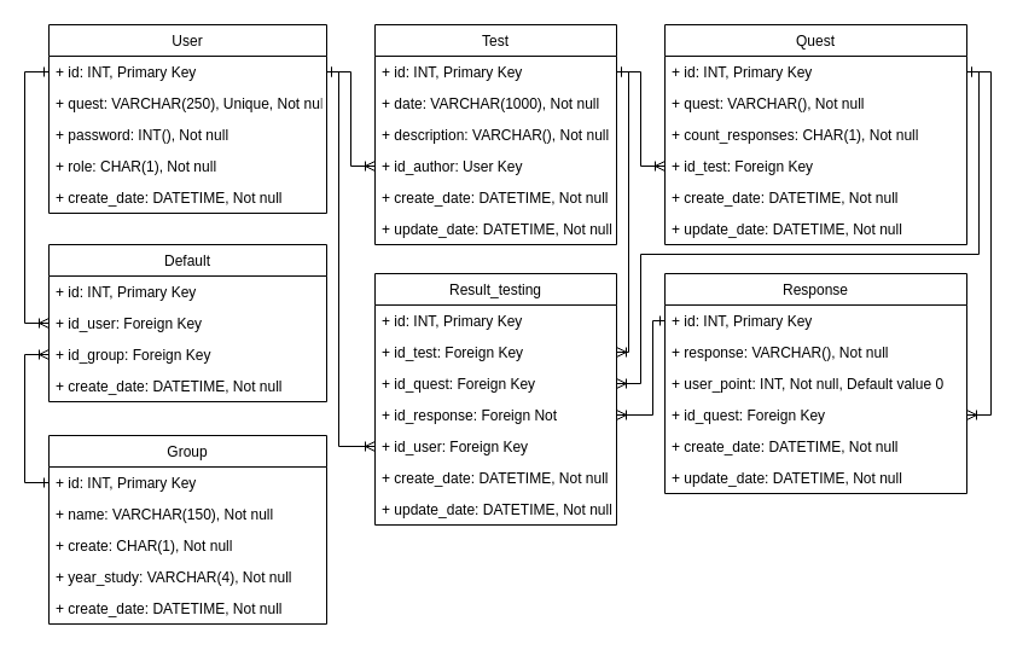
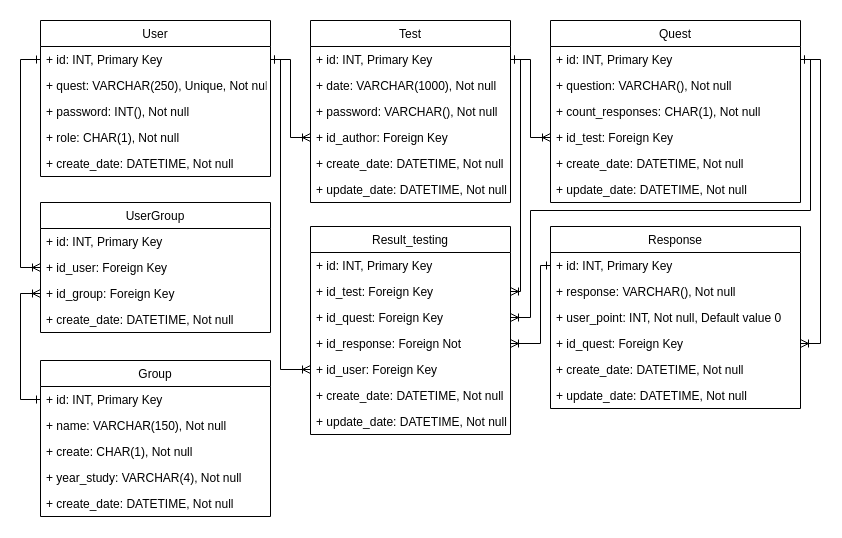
  <mxCell id="0" />
  <mxCell id="1" parent="0" />
  <mxCell id="2" value="User" style="swimlane;fontStyle=0;childLayout=stackLayout;horizontal=1;startSize=26;fillColor=none;horizontalStack=0;resizeParent=1;resizeParentMax=0;resizeLast=0;collapsible=1;marginBottom=0;" vertex="1" parent="1"><mxGeometry x="40" y="20" width="230" height="156" as="geometry" /></mxCell>
  <mxCell id="3" value="+ id: INT, Primary Key" style="text;strokeColor=none;fillColor=none;align=left;verticalAlign=top;spacingLeft=4;spacingRight=4;overflow=hidden;rotatable=0;points=[[0,0.5],[1,0.5]];portConstraint=eastwest;" vertex="1" parent="2"><mxGeometry y="26" width="230" height="26" as="geometry" /></mxCell>
  <mxCell id="4" value="+ quest: VARCHAR(250), Unique, Not null" style="text;strokeColor=none;fillColor=none;align=left;verticalAlign=top;spacingLeft=4;spacingRight=4;overflow=hidden;rotatable=0;points=[[0,0.5],[1,0.5]];portConstraint=eastwest;" vertex="1" parent="2"><mxGeometry y="52" width="230" height="26" as="geometry" /></mxCell>
  <mxCell id="5" value="+ password: INT(), Not null" style="text;strokeColor=none;fillColor=none;align=left;verticalAlign=top;spacingLeft=4;spacingRight=4;overflow=hidden;rotatable=0;points=[[0,0.5],[1,0.5]];portConstraint=eastwest;" vertex="1" parent="2"><mxGeometry y="78" width="230" height="26" as="geometry" /></mxCell>
  <mxCell id="6" value="+ role: CHAR(1), Not null" style="text;strokeColor=none;fillColor=none;align=left;verticalAlign=top;spacingLeft=4;spacingRight=4;overflow=hidden;rotatable=0;points=[[0,0.5],[1,0.5]];portConstraint=eastwest;" vertex="1" parent="2"><mxGeometry y="104" width="230" height="26" as="geometry" /></mxCell>
  <mxCell id="7" value="+ create_date: DATETIME, Not null" style="text;strokeColor=none;fillColor=none;align=left;verticalAlign=top;spacingLeft=4;spacingRight=4;overflow=hidden;rotatable=0;points=[[0,0.5],[1,0.5]];portConstraint=eastwest;fontSize=12;" vertex="1" parent="2"><mxGeometry y="130" width="230" height="26" as="geometry" /></mxCell>
  <mxCell id="8" value="Group" style="swimlane;fontStyle=0;childLayout=stackLayout;horizontal=1;startSize=26;fillColor=none;horizontalStack=0;resizeParent=1;resizeParentMax=0;resizeLast=0;collapsible=1;marginBottom=0;" vertex="1" parent="1"><mxGeometry x="40" y="360" width="230" height="156" as="geometry" /></mxCell>
  <mxCell id="9" value="+ id: INT, Primary Key" style="text;strokeColor=none;fillColor=none;align=left;verticalAlign=top;spacingLeft=4;spacingRight=4;overflow=hidden;rotatable=0;points=[[0,0.5],[1,0.5]];portConstraint=eastwest;" vertex="1" parent="8"><mxGeometry y="26" width="230" height="26" as="geometry" /></mxCell>
  <mxCell id="10" value="+ name: VARCHAR(150), Not null" style="text;strokeColor=none;fillColor=none;align=left;verticalAlign=top;spacingLeft=4;spacingRight=4;overflow=hidden;rotatable=0;points=[[0,0.5],[1,0.5]];portConstraint=eastwest;" vertex="1" parent="8"><mxGeometry y="52" width="230" height="26" as="geometry" /></mxCell>
  <mxCell id="11" value="+ create: CHAR(1), Not null" style="text;strokeColor=none;fillColor=none;align=left;verticalAlign=top;spacingLeft=4;spacingRight=4;overflow=hidden;rotatable=0;points=[[0,0.5],[1,0.5]];portConstraint=eastwest;" vertex="1" parent="8"><mxGeometry y="78" width="230" height="26" as="geometry" /></mxCell>
  <mxCell id="12" value="+ year_study: VARCHAR(4), Not null" style="text;strokeColor=none;fillColor=none;align=left;verticalAlign=top;spacingLeft=4;spacingRight=4;overflow=hidden;rotatable=0;points=[[0,0.5],[1,0.5]];portConstraint=eastwest;" vertex="1" parent="8"><mxGeometry y="104" width="230" height="26" as="geometry" /></mxCell>
  <mxCell id="13" value="+ create_date: DATETIME, Not null" style="text;strokeColor=none;fillColor=none;align=left;verticalAlign=top;spacingLeft=4;spacingRight=4;overflow=hidden;rotatable=0;points=[[0,0.5],[1,0.5]];portConstraint=eastwest;" vertex="1" parent="8"><mxGeometry y="130" width="230" height="26" as="geometry" /></mxCell>
  <mxCell id="14" value="Quest" style="swimlane;fontStyle=0;childLayout=stackLayout;horizontal=1;startSize=26;fillColor=none;horizontalStack=0;resizeParent=1;resizeParentMax=0;resizeLast=0;collapsible=1;marginBottom=0;" vertex="1" parent="1"><mxGeometry x="550" y="20" width="250" height="182" as="geometry" /></mxCell>
  <mxCell id="15" value="+ id: INT, Primary Key" style="text;strokeColor=none;fillColor=none;align=left;verticalAlign=top;spacingLeft=4;spacingRight=4;overflow=hidden;rotatable=0;points=[[0,0.5],[1,0.5]];portConstraint=eastwest;" vertex="1" parent="14"><mxGeometry y="26" width="250" height="26" as="geometry" /></mxCell>
- <mxCell id="16" value="+ quest: VARCHAR(), Not null" style="text;strokeColor=none;fillColor=none;align=left;verticalAlign=top;spacingLeft=4;spacingRight=4;overflow=hidden;rotatable=0;points=[[0,0.5],[1,0.5]];portConstraint=eastwest;" vertex="1" parent="14"><mxGeometry y="52" width="250" height="26" as="geometry" /></mxCell>
+ <mxCell id="16" value="+ question: VARCHAR(), Not null" style="text;strokeColor=none;fillColor=none;align=left;verticalAlign=top;spacingLeft=4;spacingRight=4;overflow=hidden;rotatable=0;points=[[0,0.5],[1,0.5]];portConstraint=eastwest;" vertex="1" parent="14"><mxGeometry y="52" width="250" height="26" as="geometry" /></mxCell>
  <mxCell id="17" value="+ count_responses: CHAR(1), Not null" style="text;strokeColor=none;fillColor=none;align=left;verticalAlign=top;spacingLeft=4;spacingRight=4;overflow=hidden;rotatable=0;points=[[0,0.5],[1,0.5]];portConstraint=eastwest;" vertex="1" parent="14"><mxGeometry y="78" width="250" height="26" as="geometry" /></mxCell>
  <mxCell id="18" value="+ id_test: Foreign Key" style="text;strokeColor=none;fillColor=none;align=left;verticalAlign=top;spacingLeft=4;spacingRight=4;overflow=hidden;rotatable=0;points=[[0,0.5],[1,0.5]];portConstraint=eastwest;" vertex="1" parent="14"><mxGeometry y="104" width="250" height="26" as="geometry" /></mxCell>
  <mxCell id="19" value="+ create_date: DATETIME, Not null" style="text;strokeColor=none;fillColor=none;align=left;verticalAlign=top;spacingLeft=4;spacingRight=4;overflow=hidden;rotatable=0;points=[[0,0.5],[1,0.5]];portConstraint=eastwest;" vertex="1" parent="14"><mxGeometry y="130" width="250" height="26" as="geometry" /></mxCell>
  <mxCell id="20" value="+ update_date: DATETIME, Not null" style="text;strokeColor=none;fillColor=none;align=left;verticalAlign=top;spacingLeft=4;spacingRight=4;overflow=hidden;rotatable=0;points=[[0,0.5],[1,0.5]];portConstraint=eastwest;" vertex="1" parent="14"><mxGeometry y="156" width="250" height="26" as="geometry" /></mxCell>
  <mxCell id="21" value="Response" style="swimlane;fontStyle=0;childLayout=stackLayout;horizontal=1;startSize=26;fillColor=none;horizontalStack=0;resizeParent=1;resizeParentMax=0;resizeLast=0;collapsible=1;marginBottom=0;" vertex="1" parent="1"><mxGeometry x="550" y="226" width="250" height="182" as="geometry" /></mxCell>
  <mxCell id="22" value="+ id: INT, Primary Key" style="text;strokeColor=none;fillColor=none;align=left;verticalAlign=top;spacingLeft=4;spacingRight=4;overflow=hidden;rotatable=0;points=[[0,0.5],[1,0.5]];portConstraint=eastwest;" vertex="1" parent="21"><mxGeometry y="26" width="250" height="26" as="geometry" /></mxCell>
  <mxCell id="23" value="+ response: VARCHAR(), Not null" style="text;strokeColor=none;fillColor=none;align=left;verticalAlign=top;spacingLeft=4;spacingRight=4;overflow=hidden;rotatable=0;points=[[0,0.5],[1,0.5]];portConstraint=eastwest;" vertex="1" parent="21"><mxGeometry y="52" width="250" height="26" as="geometry" /></mxCell>
  <mxCell id="24" value="+ user_point: INT, Not null, Default value 0" style="text;strokeColor=none;fillColor=none;align=left;verticalAlign=top;spacingLeft=4;spacingRight=4;overflow=hidden;rotatable=0;points=[[0,0.5],[1,0.5]];portConstraint=eastwest;" vertex="1" parent="21"><mxGeometry y="78" width="250" height="26" as="geometry" /></mxCell>
  <mxCell id="25" value="+ id_quest: Foreign Key" style="text;strokeColor=none;fillColor=none;align=left;verticalAlign=top;spacingLeft=4;spacingRight=4;overflow=hidden;rotatable=0;points=[[0,0.5],[1,0.5]];portConstraint=eastwest;" vertex="1" parent="21"><mxGeometry y="104" width="250" height="26" as="geometry" /></mxCell>
  <mxCell id="26" value="+ create_date: DATETIME, Not null" style="text;strokeColor=none;fillColor=none;align=left;verticalAlign=top;spacingLeft=4;spacingRight=4;overflow=hidden;rotatable=0;points=[[0,0.5],[1,0.5]];portConstraint=eastwest;" vertex="1" parent="21"><mxGeometry y="130" width="250" height="26" as="geometry" /></mxCell>
  <mxCell id="27" value="+ update_date: DATETIME, Not null" style="text;strokeColor=none;fillColor=none;align=left;verticalAlign=top;spacingLeft=4;spacingRight=4;overflow=hidden;rotatable=0;points=[[0,0.5],[1,0.5]];portConstraint=eastwest;" vertex="1" parent="21"><mxGeometry y="156" width="250" height="26" as="geometry" /></mxCell>
  <mxCell id="28" value="Result_testing" style="swimlane;fontStyle=0;childLayout=stackLayout;horizontal=1;startSize=26;fillColor=none;horizontalStack=0;resizeParent=1;resizeParentMax=0;resizeLast=0;collapsible=1;marginBottom=0;" vertex="1" parent="1"><mxGeometry x="310" y="226" width="200" height="208" as="geometry" /></mxCell>
  <mxCell id="29" value="+ id: INT, Primary Key" style="text;strokeColor=none;fillColor=none;align=left;verticalAlign=top;spacingLeft=4;spacingRight=4;overflow=hidden;rotatable=0;points=[[0,0.5],[1,0.5]];portConstraint=eastwest;" vertex="1" parent="28"><mxGeometry y="26" width="200" height="26" as="geometry" /></mxCell>
  <mxCell id="30" value="+ id_test: Foreign Key" style="text;strokeColor=none;fillColor=none;align=left;verticalAlign=top;spacingLeft=4;spacingRight=4;overflow=hidden;rotatable=0;points=[[0,0.5],[1,0.5]];portConstraint=eastwest;" vertex="1" parent="28"><mxGeometry y="52" width="200" height="26" as="geometry" /></mxCell>
  <mxCell id="31" value="+ id_quest: Foreign Key" style="text;strokeColor=none;fillColor=none;align=left;verticalAlign=top;spacingLeft=4;spacingRight=4;overflow=hidden;rotatable=0;points=[[0,0.5],[1,0.5]];portConstraint=eastwest;" vertex="1" parent="28"><mxGeometry y="78" width="200" height="26" as="geometry" /></mxCell>
  <mxCell id="32" value="+ id_response: Foreign Not" style="text;strokeColor=none;fillColor=none;align=left;verticalAlign=top;spacingLeft=4;spacingRight=4;overflow=hidden;rotatable=0;points=[[0,0.5],[1,0.5]];portConstraint=eastwest;" vertex="1" parent="28"><mxGeometry y="104" width="200" height="26" as="geometry" /></mxCell>
  <mxCell id="33" value="+ id_user: Foreign Key" style="text;strokeColor=none;fillColor=none;align=left;verticalAlign=top;spacingLeft=4;spacingRight=4;overflow=hidden;rotatable=0;points=[[0,0.5],[1,0.5]];portConstraint=eastwest;" vertex="1" parent="28"><mxGeometry y="130" width="200" height="26" as="geometry" /></mxCell>
  <mxCell id="34" value="+ create_date: DATETIME, Not null" style="text;strokeColor=none;fillColor=none;align=left;verticalAlign=top;spacingLeft=4;spacingRight=4;overflow=hidden;rotatable=0;points=[[0,0.5],[1,0.5]];portConstraint=eastwest;" vertex="1" parent="28"><mxGeometry y="156" width="200" height="26" as="geometry" /></mxCell>
  <mxCell id="35" value="+ update_date: DATETIME, Not null" style="text;strokeColor=none;fillColor=none;align=left;verticalAlign=top;spacingLeft=4;spacingRight=4;overflow=hidden;rotatable=0;points=[[0,0.5],[1,0.5]];portConstraint=eastwest;" vertex="1" parent="28"><mxGeometry y="182" width="200" height="26" as="geometry" /></mxCell>
  <mxCell id="36" value="Test" style="swimlane;fontStyle=0;childLayout=stackLayout;horizontal=1;startSize=26;fillColor=none;horizontalStack=0;resizeParent=1;resizeParentMax=0;resizeLast=0;collapsible=1;marginBottom=0;" vertex="1" parent="1"><mxGeometry x="310" y="20" width="200" height="182" as="geometry" /></mxCell>
  <mxCell id="37" value="+ id: INT, Primary Key" style="text;strokeColor=none;fillColor=none;align=left;verticalAlign=top;spacingLeft=4;spacingRight=4;overflow=hidden;rotatable=0;points=[[0,0.5],[1,0.5]];portConstraint=eastwest;" vertex="1" parent="36"><mxGeometry y="26" width="200" height="26" as="geometry" /></mxCell>
  <mxCell id="38" value="+ date: VARCHAR(1000), Not null" style="text;strokeColor=none;fillColor=none;align=left;verticalAlign=top;spacingLeft=4;spacingRight=4;overflow=hidden;rotatable=0;points=[[0,0.5],[1,0.5]];portConstraint=eastwest;" vertex="1" parent="36"><mxGeometry y="52" width="200" height="26" as="geometry" /></mxCell>
- <mxCell id="39" value="+ description: VARCHAR(), Not null" style="text;strokeColor=none;fillColor=none;align=left;verticalAlign=top;spacingLeft=4;spacingRight=4;overflow=hidden;rotatable=0;points=[[0,0.5],[1,0.5]];portConstraint=eastwest;" vertex="1" parent="36"><mxGeometry y="78" width="200" height="26" as="geometry" /></mxCell>
- <mxCell id="40" value="+ id_author: User Key" style="text;strokeColor=none;fillColor=none;align=left;verticalAlign=top;spacingLeft=4;spacingRight=4;overflow=hidden;rotatable=0;points=[[0,0.5],[1,0.5]];portConstraint=eastwest;" vertex="1" parent="36"><mxGeometry y="104" width="200" height="26" as="geometry" /></mxCell>
+ <mxCell id="39" value="+ password: VARCHAR(), Not null" style="text;strokeColor=none;fillColor=none;align=left;verticalAlign=top;spacingLeft=4;spacingRight=4;overflow=hidden;rotatable=0;points=[[0,0.5],[1,0.5]];portConstraint=eastwest;" vertex="1" parent="36"><mxGeometry y="78" width="200" height="26" as="geometry" /></mxCell>
+ <mxCell id="40" value="+ id_author: Foreign Key" style="text;strokeColor=none;fillColor=none;align=left;verticalAlign=top;spacingLeft=4;spacingRight=4;overflow=hidden;rotatable=0;points=[[0,0.5],[1,0.5]];portConstraint=eastwest;" vertex="1" parent="36"><mxGeometry y="104" width="200" height="26" as="geometry" /></mxCell>
  <mxCell id="41" value="+ create_date: DATETIME, Not null" style="text;strokeColor=none;fillColor=none;align=left;verticalAlign=top;spacingLeft=4;spacingRight=4;overflow=hidden;rotatable=0;points=[[0,0.5],[1,0.5]];portConstraint=eastwest;" vertex="1" parent="36"><mxGeometry y="130" width="200" height="26" as="geometry" /></mxCell>
  <mxCell id="42" value="+ update_date: DATETIME, Not null" style="text;strokeColor=none;fillColor=none;align=left;verticalAlign=top;spacingLeft=4;spacingRight=4;overflow=hidden;rotatable=0;points=[[0,0.5],[1,0.5]];portConstraint=eastwest;" vertex="1" parent="36"><mxGeometry y="156" width="200" height="26" as="geometry" /></mxCell>
- <mxCell id="43" value="Default" style="swimlane;fontStyle=0;childLayout=stackLayout;horizontal=1;startSize=26;fillColor=none;horizontalStack=0;resizeParent=1;resizeParentMax=0;resizeLast=0;collapsible=1;marginBottom=0;" vertex="1" parent="1"><mxGeometry x="40" y="202" width="230" height="130" as="geometry" /></mxCell>
+ <mxCell id="43" value="UserGroup" style="swimlane;fontStyle=0;childLayout=stackLayout;horizontal=1;startSize=26;fillColor=none;horizontalStack=0;resizeParent=1;resizeParentMax=0;resizeLast=0;collapsible=1;marginBottom=0;" vertex="1" parent="1"><mxGeometry x="40" y="202" width="230" height="130" as="geometry" /></mxCell>
  <mxCell id="44" value="+ id: INT, Primary Key" style="text;strokeColor=none;fillColor=none;align=left;verticalAlign=top;spacingLeft=4;spacingRight=4;overflow=hidden;rotatable=0;points=[[0,0.5],[1,0.5]];portConstraint=eastwest;" vertex="1" parent="43"><mxGeometry y="26" width="230" height="26" as="geometry" /></mxCell>
  <mxCell id="45" value="+ id_user: Foreign Key" style="text;strokeColor=none;fillColor=none;align=left;verticalAlign=top;spacingLeft=4;spacingRight=4;overflow=hidden;rotatable=0;points=[[0,0.5],[1,0.5]];portConstraint=eastwest;" vertex="1" parent="43"><mxGeometry y="52" width="230" height="26" as="geometry" /></mxCell>
  <mxCell id="46" value="+ id_group: Foreign Key" style="text;strokeColor=none;fillColor=none;align=left;verticalAlign=top;spacingLeft=4;spacingRight=4;overflow=hidden;rotatable=0;points=[[0,0.5],[1,0.5]];portConstraint=eastwest;" vertex="1" parent="43"><mxGeometry y="78" width="230" height="26" as="geometry" /></mxCell>
  <mxCell id="47" value="+ create_date: DATETIME, Not null" style="text;strokeColor=none;fillColor=none;align=left;verticalAlign=top;spacingLeft=4;spacingRight=4;overflow=hidden;rotatable=0;points=[[0,0.5],[1,0.5]];portConstraint=eastwest;" vertex="1" parent="43"><mxGeometry y="104" width="230" height="26" as="geometry" /></mxCell>
  <mxCell id="48" value="" style="edgeStyle=orthogonalEdgeStyle;fontSize=12;html=1;endArrow=ERoneToMany;startArrow=ERone;rounded=0;startFill=0;endFill=0;entryX=0;entryY=0.5;entryDx=0;entryDy=0;exitX=0;exitY=0.5;exitDx=0;exitDy=0;" edge="1" parent="1" source="9" target="46"><mxGeometry width="100" height="100" relative="1" as="geometry"><mxPoint x="-20" y="450" as="sourcePoint" /><mxPoint x="-130" y="440" as="targetPoint" /><Array as="points"><mxPoint x="20" y="399" /><mxPoint x="20" y="293" /></Array></mxGeometry></mxCell>
  <mxCell id="49" value="" style="edgeStyle=orthogonalEdgeStyle;fontSize=12;html=1;endArrow=ERoneToMany;startArrow=ERone;rounded=0;startFill=0;endFill=0;entryX=0;entryY=0.5;entryDx=0;entryDy=0;exitX=0;exitY=0.5;exitDx=0;exitDy=0;" edge="1" parent="1" source="3" target="45"><mxGeometry width="100" height="100" relative="1" as="geometry"><mxPoint x="-10" y="332" as="sourcePoint" /><mxPoint x="-10" y="226" as="targetPoint" /><Array as="points"><mxPoint x="20" y="59" /><mxPoint x="20" y="267" /></Array></mxGeometry></mxCell>
  <mxCell id="50" value="" style="edgeStyle=orthogonalEdgeStyle;fontSize=12;html=1;endArrow=ERoneToMany;startArrow=ERone;rounded=0;startFill=0;endFill=0;entryX=0;entryY=0.5;entryDx=0;entryDy=0;exitX=1;exitY=0.5;exitDx=0;exitDy=0;" edge="1" parent="1" source="3" target="40"><mxGeometry width="100" height="100" relative="1" as="geometry"><mxPoint x="350" y="430" as="sourcePoint" /><mxPoint x="350" y="638" as="targetPoint" /><Array as="points"><mxPoint x="290" y="59" /><mxPoint x="290" y="137" /></Array></mxGeometry></mxCell>
  <mxCell id="51" value="" style="edgeStyle=orthogonalEdgeStyle;fontSize=12;html=1;endArrow=ERoneToMany;startArrow=ERone;rounded=0;startFill=0;endFill=0;exitX=1;exitY=0.5;exitDx=0;exitDy=0;entryX=0;entryY=0.5;entryDx=0;entryDy=0;" edge="1" parent="1" source="37" target="18"><mxGeometry width="100" height="100" relative="1" as="geometry"><mxPoint x="530" y="130" as="sourcePoint" /><mxPoint x="560" y="220" as="targetPoint" /><Array as="points"><mxPoint x="530" y="59" /><mxPoint x="530" y="137" /></Array></mxGeometry></mxCell>
  <mxCell id="52" value="" style="edgeStyle=orthogonalEdgeStyle;fontSize=12;html=1;endArrow=ERoneToMany;startArrow=ERone;rounded=0;startFill=0;endFill=0;exitX=1;exitY=0.5;exitDx=0;exitDy=0;entryX=1;entryY=0.5;entryDx=0;entryDy=0;" edge="1" parent="1" source="15" target="25"><mxGeometry width="100" height="100" relative="1" as="geometry"><mxPoint x="820" y="59" as="sourcePoint" /><mxPoint x="860" y="137" as="targetPoint" /><Array as="points"><mxPoint x="820" y="59" /><mxPoint x="820" y="343" /></Array></mxGeometry></mxCell>
  <mxCell id="53" value="" style="edgeStyle=orthogonalEdgeStyle;fontSize=12;html=1;endArrow=ERoneToMany;startArrow=ERone;rounded=0;startFill=0;endFill=0;exitX=1;exitY=0.5;exitDx=0;exitDy=0;entryX=0;entryY=0.5;entryDx=0;entryDy=0;" edge="1" parent="1" source="3" target="33"><mxGeometry width="100" height="100" relative="1" as="geometry"><mxPoint x="530" y="470" as="sourcePoint" /><mxPoint x="570" y="548" as="targetPoint" /><Array as="points"><mxPoint x="280" y="59" /><mxPoint x="280" y="369" /></Array></mxGeometry></mxCell>
  <mxCell id="54" value="" style="edgeStyle=orthogonalEdgeStyle;fontSize=12;html=1;endArrow=ERoneToMany;startArrow=ERone;rounded=0;startFill=0;endFill=0;exitX=1;exitY=0.5;exitDx=0;exitDy=0;entryX=1;entryY=0.5;entryDx=0;entryDy=0;" edge="1" parent="1" source="37" target="30"><mxGeometry width="100" height="100" relative="1" as="geometry"><mxPoint x="510" y="148" as="sourcePoint" /><mxPoint x="550" y="226" as="targetPoint" /><Array as="points"><mxPoint x="520" y="59" /><mxPoint x="520" y="291" /></Array></mxGeometry></mxCell>
  <mxCell id="55" value="" style="edgeStyle=orthogonalEdgeStyle;fontSize=12;html=1;endArrow=ERoneToMany;startArrow=ERone;rounded=0;startFill=0;endFill=0;exitX=1;exitY=0.5;exitDx=0;exitDy=0;entryX=1;entryY=0.5;entryDx=0;entryDy=0;" edge="1" parent="1" source="15" target="31"><mxGeometry width="100" height="100" relative="1" as="geometry"><mxPoint x="570" y="460" as="sourcePoint" /><mxPoint x="610" y="538" as="targetPoint" /><Array as="points"><mxPoint x="810" y="59" /><mxPoint x="810" y="210" /><mxPoint x="530" y="210" /><mxPoint x="530" y="317" /></Array></mxGeometry></mxCell>
  <mxCell id="56" value="" style="edgeStyle=orthogonalEdgeStyle;fontSize=12;html=1;endArrow=ERoneToMany;startArrow=ERone;rounded=0;startFill=0;endFill=0;exitX=0;exitY=0.5;exitDx=0;exitDy=0;entryX=1;entryY=0.5;entryDx=0;entryDy=0;" edge="1" parent="1" source="22" target="32"><mxGeometry width="100" height="100" relative="1" as="geometry"><mxPoint x="510" y="480" as="sourcePoint" /><mxPoint x="550" y="558" as="targetPoint" /><Array as="points"><mxPoint x="540" y="265" /><mxPoint x="540" y="343" /></Array></mxGeometry></mxCell>
